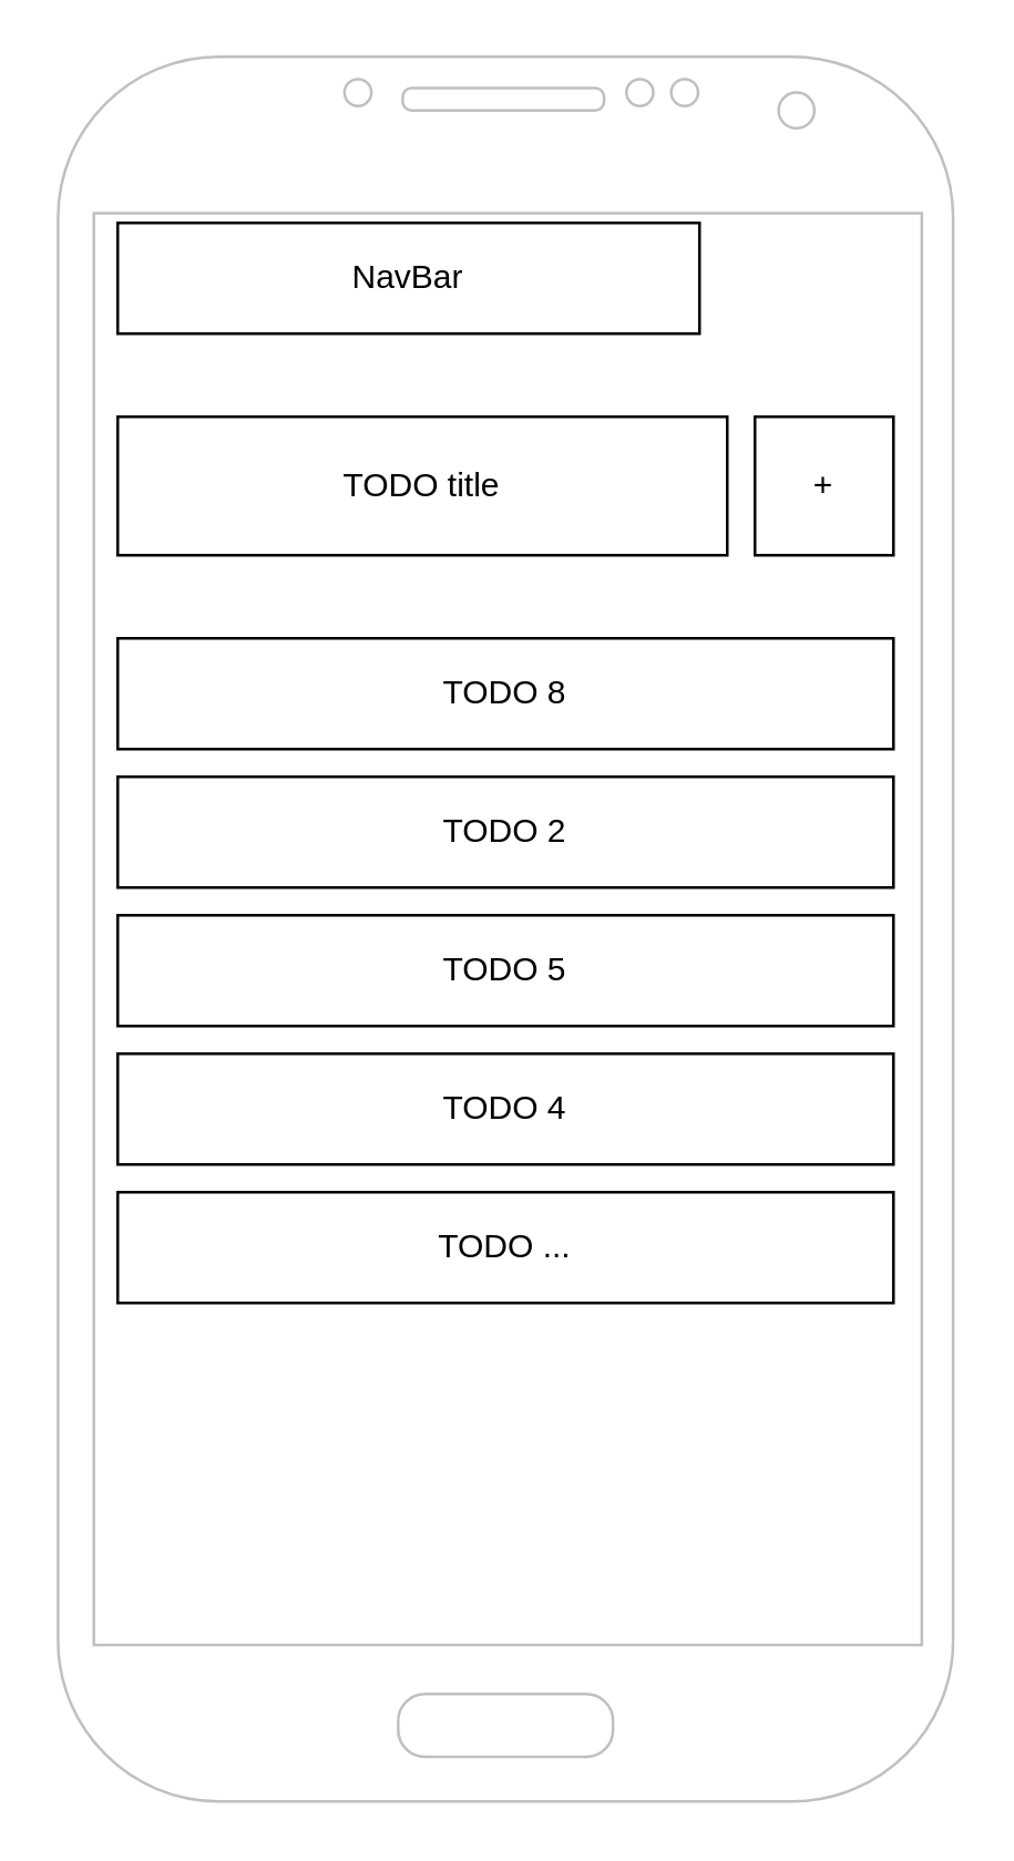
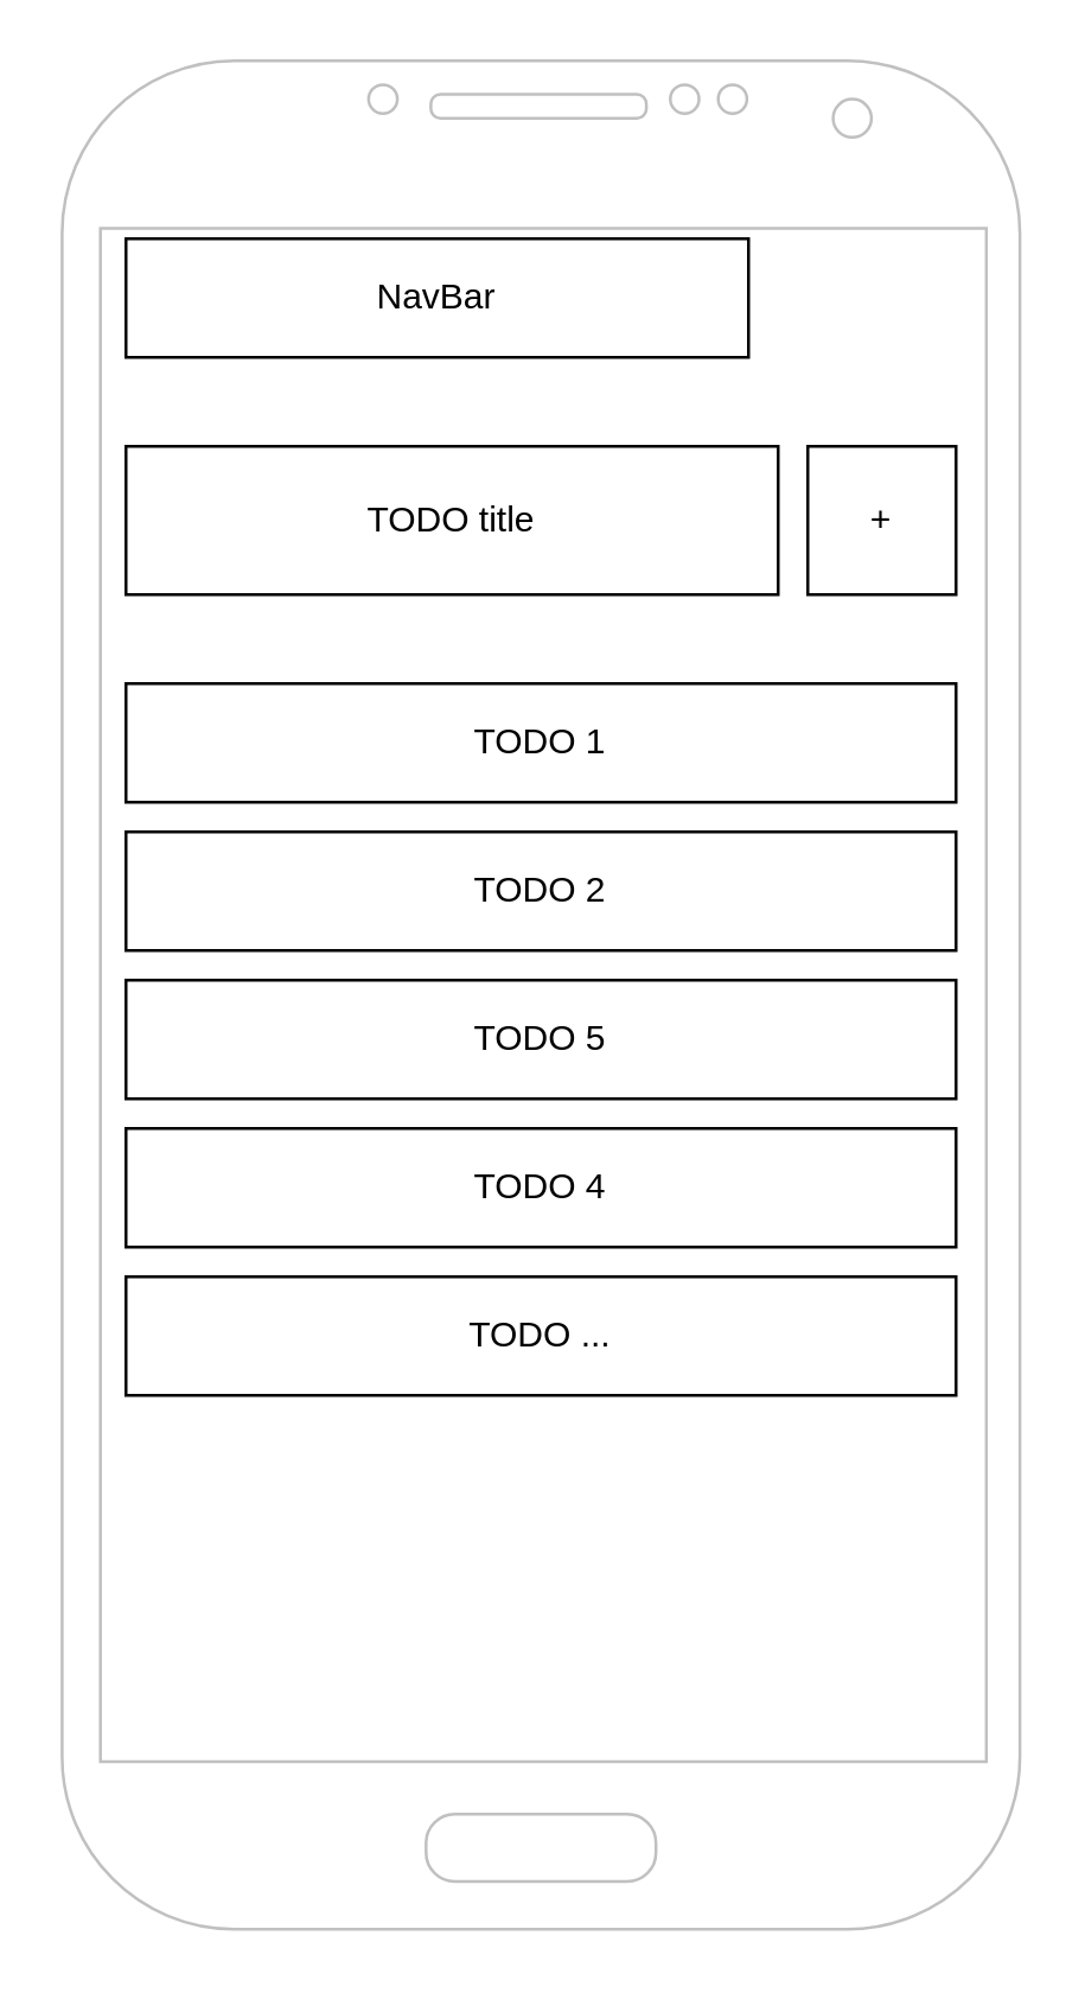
  <mxCell id="0" />
  <mxCell id="1" parent="0" />
  <mxCell id="2" value="" style="verticalLabelPosition=bottom;verticalAlign=top;html=1;shadow=0;dashed=0;strokeWidth=1;shape=mxgraph.android.phone2;strokeColor=#c0c0c0;" vertex="1" parent="1"><mxGeometry x="20.46" y="20" width="323.08" height="630" as="geometry" /></mxCell>
  <mxCell id="3" value="NavBar" style="rounded=0;whiteSpace=wrap;html=1;" vertex="1" parent="1"><mxGeometry x="42" y="80" width="210" height="40" as="geometry" /></mxCell>
  <mxCell id="4" value="TODO title" style="rounded=0;whiteSpace=wrap;html=1;" vertex="1" parent="1"><mxGeometry x="42" y="150" width="220" height="50" as="geometry" /></mxCell>
  <mxCell id="5" value="+" style="rounded=0;whiteSpace=wrap;html=1;" vertex="1" parent="1"><mxGeometry x="272" y="150" width="50" height="50" as="geometry" /></mxCell>
- <mxCell id="6" value="TODO 8" style="rounded=0;whiteSpace=wrap;html=1;" vertex="1" parent="1"><mxGeometry x="42" y="230" width="280" height="40" as="geometry" /></mxCell>
+ <mxCell id="6" value="TODO 1" style="rounded=0;whiteSpace=wrap;html=1;" vertex="1" parent="1"><mxGeometry x="42" y="230" width="280" height="40" as="geometry" /></mxCell>
  <mxCell id="7" value="TODO 2" style="rounded=0;whiteSpace=wrap;html=1;" vertex="1" parent="1"><mxGeometry x="42" y="280" width="280" height="40" as="geometry" /></mxCell>
  <mxCell id="8" value="TODO 5" style="rounded=0;whiteSpace=wrap;html=1;" vertex="1" parent="1"><mxGeometry x="42" y="330" width="280" height="40" as="geometry" /></mxCell>
  <mxCell id="9" value="TODO 4" style="rounded=0;whiteSpace=wrap;html=1;" vertex="1" parent="1"><mxGeometry x="42" y="380" width="280" height="40" as="geometry" /></mxCell>
  <mxCell id="10" value="TODO ..." style="rounded=0;whiteSpace=wrap;html=1;" vertex="1" parent="1"><mxGeometry x="42" y="430" width="280" height="40" as="geometry" /></mxCell>
